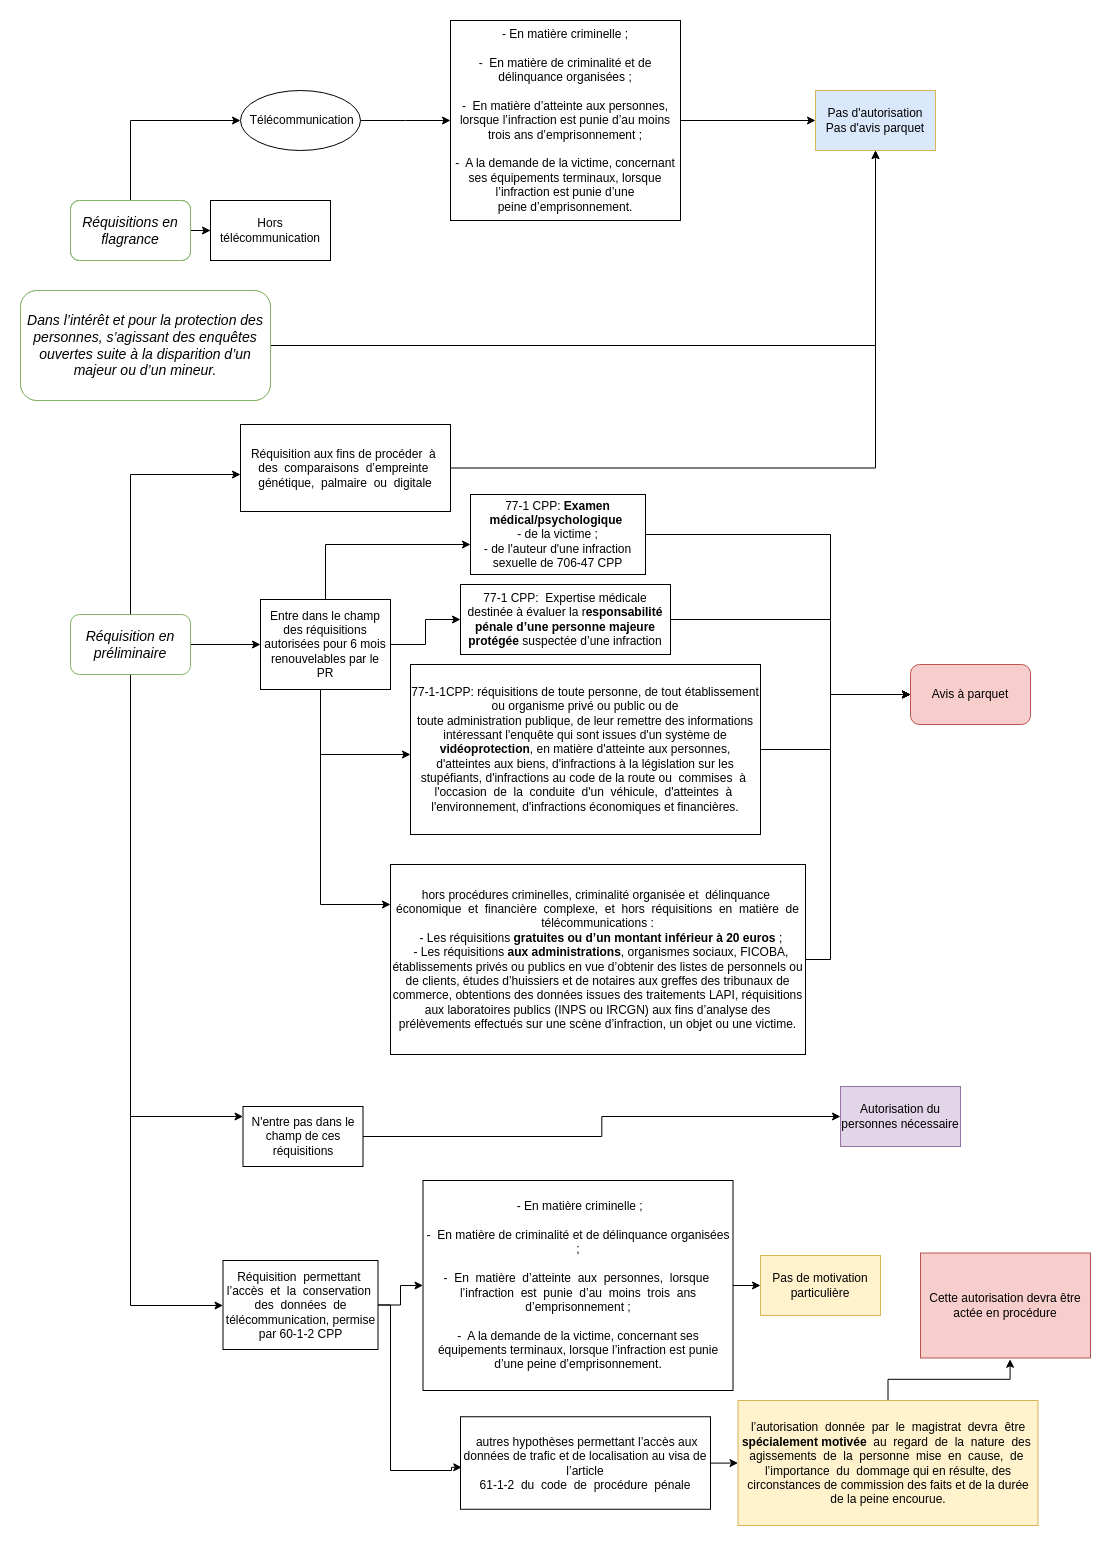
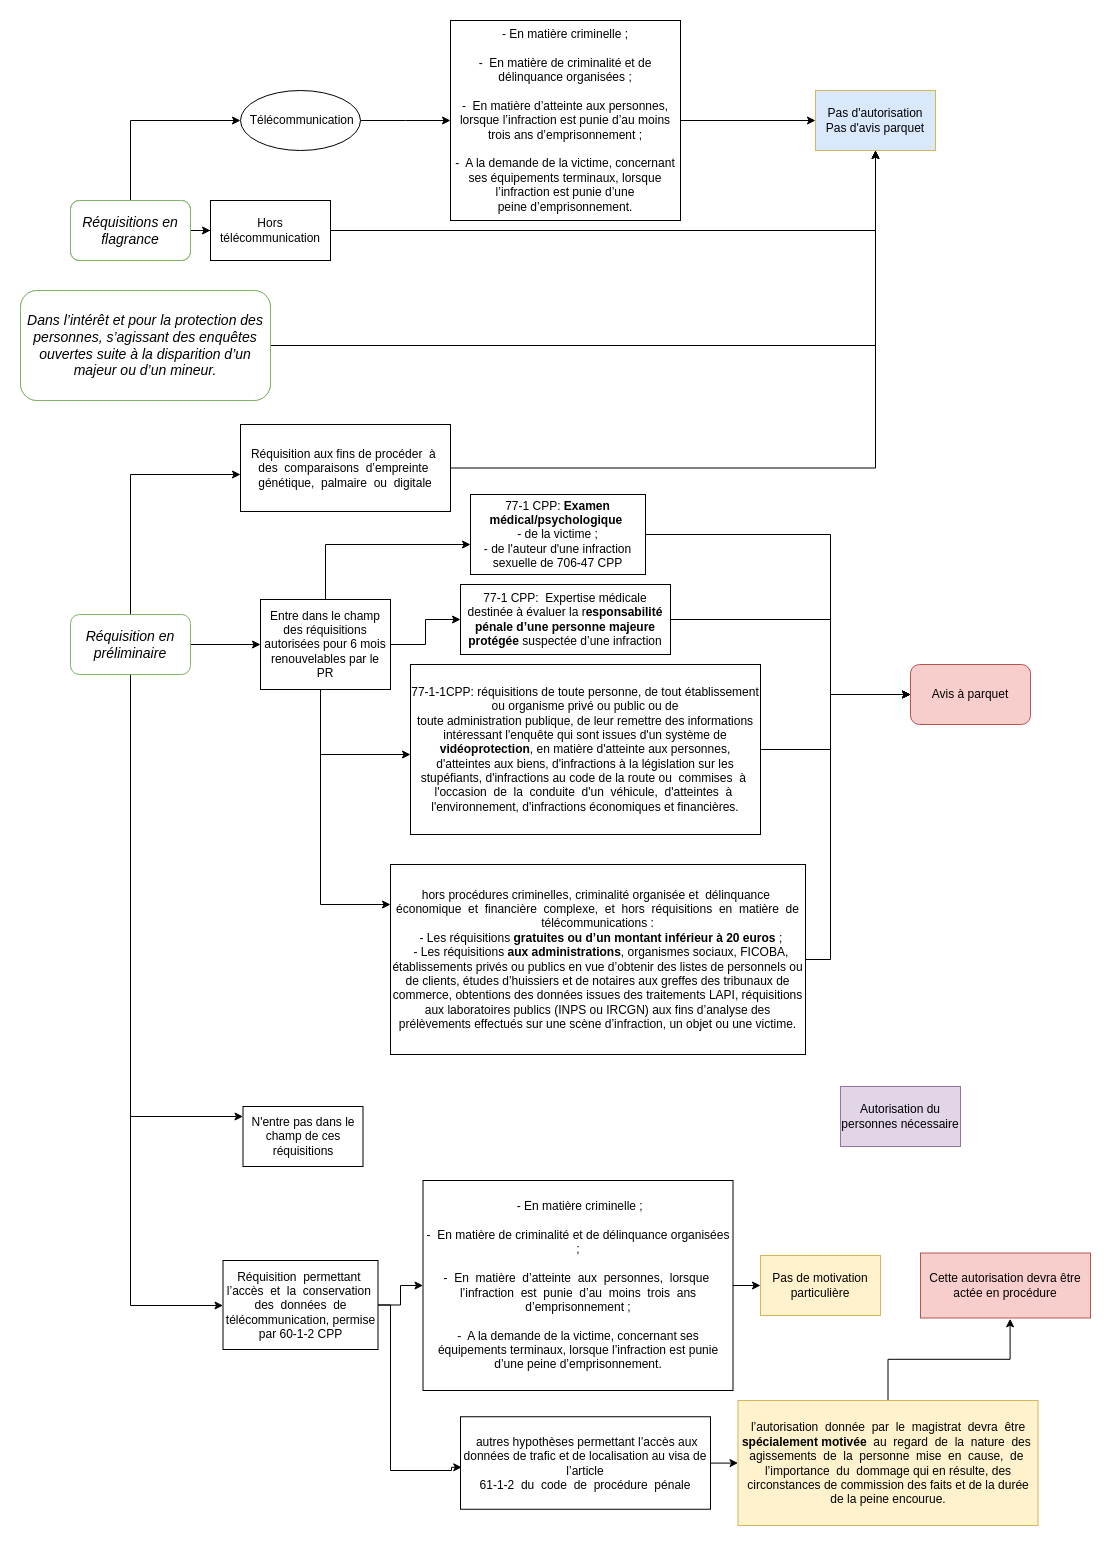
  <mxCell id="0" />
  <mxCell id="1" parent="0" />
  <mxCell id="2" value="" style="edgeStyle=orthogonalEdgeStyle;rounded=0;orthogonalLoop=1;jettySize=auto;html=1;" edge="1" parent="1" source="4" target="11"><mxGeometry relative="1" as="geometry"><Array as="points"><mxPoint x="130" y="120" /></Array></mxGeometry></mxCell>
  <mxCell id="3" style="edgeStyle=orthogonalEdgeStyle;rounded=0;orthogonalLoop=1;jettySize=auto;html=1;entryX=0;entryY=0.5;entryDx=0;entryDy=0;" edge="1" parent="1" source="4" target="34"><mxGeometry relative="1" as="geometry" /></mxCell>
  <mxCell id="4" value="&lt;div style=&quot;font-size: 14px;&quot;&gt;Réquisitions en flagrance&lt;/div&gt;" style="rounded=1;whiteSpace=wrap;html=1;fontStyle=2;fillColor=none;strokeColor=#82b366;fontSize=14;" vertex="1" parent="1"><mxGeometry x="70" y="200" width="120" height="60" as="geometry" /></mxCell>
  <mxCell id="5" value="" style="edgeStyle=orthogonalEdgeStyle;rounded=0;orthogonalLoop=1;jettySize=auto;html=1;" edge="1" parent="1" source="9" target="16"><mxGeometry relative="1" as="geometry"><Array as="points"><mxPoint x="130" y="474" /></Array></mxGeometry></mxCell>
  <mxCell id="6" value="" style="edgeStyle=orthogonalEdgeStyle;rounded=0;orthogonalLoop=1;jettySize=auto;html=1;" edge="1" parent="1" source="9" target="21"><mxGeometry relative="1" as="geometry" /></mxCell>
  <mxCell id="7" value="" style="edgeStyle=orthogonalEdgeStyle;rounded=0;orthogonalLoop=1;jettySize=auto;html=1;" edge="1" parent="1" target="36"><mxGeometry relative="1" as="geometry"><mxPoint x="130" y="630" as="sourcePoint" /><Array as="points"><mxPoint x="130" y="1116" /></Array></mxGeometry></mxCell>
  <mxCell id="8" value="" style="edgeStyle=orthogonalEdgeStyle;rounded=0;orthogonalLoop=1;jettySize=auto;html=1;" edge="1" parent="1" source="9" target="40"><mxGeometry relative="1" as="geometry"><Array as="points"><mxPoint x="130" y="1305" /></Array></mxGeometry></mxCell>
  <mxCell id="9" value="&lt;div style=&quot;font-size: 14px;&quot;&gt;Réquisition en préliminaire&lt;/div&gt;" style="rounded=1;whiteSpace=wrap;html=1;fontStyle=2;fillColor=default;strokeColor=#82b366;fontSize=14;" vertex="1" parent="1"><mxGeometry x="70" y="614" width="120" height="60" as="geometry" /></mxCell>
  <mxCell id="10" value="" style="edgeStyle=orthogonalEdgeStyle;rounded=0;orthogonalLoop=1;jettySize=auto;html=1;" edge="1" parent="1" source="11"><mxGeometry relative="1" as="geometry"><mxPoint x="450" y="120" as="targetPoint" /></mxGeometry></mxCell>
  <mxCell id="11" value="&lt;div&gt;&amp;nbsp;Télécommunication &lt;br&gt;&lt;/div&gt;" style="ellipse;whiteSpace=wrap;html=1;" vertex="1" parent="1"><mxGeometry x="240" y="90" width="120" height="60" as="geometry" /></mxCell>
  <mxCell id="12" value="" style="edgeStyle=orthogonalEdgeStyle;rounded=0;orthogonalLoop=1;jettySize=auto;html=1;" edge="1" parent="1" source="13" target="14"><mxGeometry relative="1" as="geometry" /></mxCell>
  <mxCell id="13" value="&lt;div style=&quot;font-size: 12px;&quot;&gt;- En matière criminelle ; &lt;br style=&quot;font-size: 12px;&quot;&gt;&lt;/div&gt;&lt;div style=&quot;font-size: 12px;&quot;&gt;&lt;br style=&quot;font-size: 12px;&quot;&gt;&lt;/div&gt;&lt;div style=&quot;font-size: 12px;&quot;&gt;-&amp;nbsp; En matière de criminalité et de délinquance organisées ; &lt;br style=&quot;font-size: 12px;&quot;&gt;&lt;/div&gt;&lt;div style=&quot;font-size: 12px;&quot;&gt;&lt;br style=&quot;font-size: 12px;&quot;&gt;&lt;/div&gt;&lt;div style=&quot;font-size: 12px;&quot;&gt;-&amp;nbsp; En matière d’atteinte aux personnes, lorsque l’infraction est punie d’au moins trois ans d’emprisonnement ; &lt;br style=&quot;font-size: 12px;&quot;&gt;&lt;/div&gt;&lt;div style=&quot;font-size: 12px;&quot;&gt;&lt;br style=&quot;font-size: 12px;&quot;&gt;&lt;/div&gt;&lt;div style=&quot;font-size: 12px;&quot;&gt;-&amp;nbsp; A la demande de la victime, concernant ses équipements terminaux, lorsque l’infraction est punie d’une &lt;br style=&quot;font-size: 12px;&quot;&gt;peine d’emprisonnement. &lt;br style=&quot;font-size: 12px;&quot;&gt;&lt;/div&gt;" style="whiteSpace=wrap;html=1;rounded=0;fontSize=12;verticalAlign=middle;" vertex="1" parent="1"><mxGeometry x="450" y="20" width="230" height="200" as="geometry" /></mxCell>
  <mxCell id="14" value="&lt;div&gt;Pas d'autorisation&lt;/div&gt;&lt;div&gt;Pas d'avis parquet&lt;/div&gt;" style="whiteSpace=wrap;html=1;rounded=0;fillColor=#dae8fc;strokeColor=#d6b656;" vertex="1" parent="1"><mxGeometry x="815" y="90" width="120" height="60" as="geometry" /></mxCell>
  <mxCell id="15" style="edgeStyle=orthogonalEdgeStyle;rounded=0;orthogonalLoop=1;jettySize=auto;html=1;entryX=0.5;entryY=1;entryDx=0;entryDy=0;" edge="1" parent="1" source="16" target="14"><mxGeometry relative="1" as="geometry" /></mxCell>
  <mxCell id="16" value="Réquisition aux fins de procéder&amp;nbsp; à&amp;nbsp; des&amp;nbsp; comparaisons&amp;nbsp; d’empreinte&amp;nbsp; génétique,&amp;nbsp; palmaire&amp;nbsp; ou&amp;nbsp; digitale" style="whiteSpace=wrap;html=1;rounded=0;" vertex="1" parent="1"><mxGeometry x="240" y="424" width="210" height="87" as="geometry" /></mxCell>
  <mxCell id="17" value="" style="edgeStyle=orthogonalEdgeStyle;rounded=0;orthogonalLoop=1;jettySize=auto;html=1;" edge="1" parent="1" source="21" target="23"><mxGeometry relative="1" as="geometry"><Array as="points"><mxPoint x="325" y="544" /></Array></mxGeometry></mxCell>
  <mxCell id="18" value="" style="edgeStyle=orthogonalEdgeStyle;rounded=0;orthogonalLoop=1;jettySize=auto;html=1;" edge="1" parent="1" source="21" target="25"><mxGeometry relative="1" as="geometry" /></mxCell>
  <mxCell id="19" value="" style="edgeStyle=orthogonalEdgeStyle;rounded=0;orthogonalLoop=1;jettySize=auto;html=1;" edge="1" parent="1" source="21" target="27"><mxGeometry relative="1" as="geometry"><Array as="points"><mxPoint x="320" y="754" /></Array></mxGeometry></mxCell>
  <mxCell id="20" value="" style="edgeStyle=orthogonalEdgeStyle;rounded=0;orthogonalLoop=1;jettySize=auto;html=1;" edge="1" parent="1" source="21" target="29"><mxGeometry relative="1" as="geometry"><Array as="points"><mxPoint x="320" y="904" /></Array></mxGeometry></mxCell>
  <mxCell id="21" value="Entre dans le champ des réquisitions autorisées pour 6 mois renouvelables par le PR" style="whiteSpace=wrap;html=1;rounded=0;" vertex="1" parent="1"><mxGeometry x="260" y="599" width="130" height="90" as="geometry" /></mxCell>
  <mxCell id="22" style="edgeStyle=orthogonalEdgeStyle;rounded=0;orthogonalLoop=1;jettySize=auto;html=1;entryX=0;entryY=0.5;entryDx=0;entryDy=0;" edge="1" parent="1" source="23"><mxGeometry relative="1" as="geometry"><mxPoint x="910" y="694" as="targetPoint" /><Array as="points"><mxPoint x="830" y="534" /><mxPoint x="830" y="694" /></Array></mxGeometry></mxCell>
  <mxCell id="23" value="&lt;div&gt;77-1 CPP: &lt;b&gt;Examen médical/psychologique&amp;nbsp;&lt;/b&gt; &lt;br&gt;&lt;/div&gt;&lt;div&gt;- de la victime ; &lt;br&gt;&lt;/div&gt;&lt;div&gt;- de l'auteur d'une infraction sexuelle de 706-47 CPP&lt;/div&gt;" style="whiteSpace=wrap;html=1;rounded=0;" vertex="1" parent="1"><mxGeometry x="470" y="494" width="175" height="80" as="geometry" /></mxCell>
  <mxCell id="24" style="edgeStyle=orthogonalEdgeStyle;rounded=0;orthogonalLoop=1;jettySize=auto;html=1;entryX=0;entryY=0.5;entryDx=0;entryDy=0;" edge="1" parent="1" source="25"><mxGeometry relative="1" as="geometry"><mxPoint x="910" y="694" as="targetPoint" /><Array as="points"><mxPoint x="830" y="619" /><mxPoint x="830" y="694" /></Array></mxGeometry></mxCell>
  <mxCell id="25" value="77-1 CPP:&amp;nbsp; Expertise médicale destinée à évaluer la r&lt;b&gt;esponsabilité pénale d’une personne majeure protégée&lt;/b&gt; suspectée d’une infraction" style="whiteSpace=wrap;html=1;rounded=0;" vertex="1" parent="1"><mxGeometry x="460" y="584" width="210" height="70" as="geometry" /></mxCell>
  <mxCell id="26" style="edgeStyle=orthogonalEdgeStyle;rounded=0;orthogonalLoop=1;jettySize=auto;html=1;entryX=0;entryY=0.5;entryDx=0;entryDy=0;" edge="1" parent="1" source="27"><mxGeometry relative="1" as="geometry"><mxPoint x="910" y="694" as="targetPoint" /><Array as="points"><mxPoint x="830" y="749" /><mxPoint x="830" y="694" /></Array></mxGeometry></mxCell>
  <mxCell id="27" value="77-1-1CPP:&amp;nbsp;réquisitions de toute personne, de tout établissement ou organisme privé ou public ou de &lt;br&gt;&lt;div&gt;toute administration publique, de leur remettre des informations intéressant l'enquête qui sont issues d'un système de &lt;b&gt;vidéoprotection&lt;/b&gt;, en matière d'atteinte aux personnes, d'atteintes aux biens, d'infractions à la législation sur les stupéfiants, d'infractions au code de la route ou&amp;nbsp; commises&amp;nbsp; à&amp;nbsp; l'occasion&amp;nbsp; de&amp;nbsp; la&amp;nbsp; conduite&amp;nbsp; d'un&amp;nbsp; véhicule,&amp;nbsp; d'atteintes&amp;nbsp; à&amp;nbsp; l'environnement, d'infractions économiques et financières. &lt;/div&gt;" style="whiteSpace=wrap;html=1;rounded=0;" vertex="1" parent="1"><mxGeometry x="410" y="664" width="350" height="170" as="geometry" /></mxCell>
  <mxCell id="28" style="edgeStyle=orthogonalEdgeStyle;rounded=0;orthogonalLoop=1;jettySize=auto;html=1;entryX=0;entryY=0.5;entryDx=0;entryDy=0;" edge="1" parent="1" source="29" target="30"><mxGeometry relative="1" as="geometry"><mxPoint x="910" y="694" as="targetPoint" /><Array as="points"><mxPoint x="830" y="959" /><mxPoint x="830" y="694" /></Array></mxGeometry></mxCell>
  <mxCell id="29" value="hors procédures criminelles, criminalité organisée et&amp;nbsp; délinquance&amp;nbsp; économique&amp;nbsp; et&amp;nbsp; financière&amp;nbsp; complexe,&amp;nbsp; et&amp;nbsp; hors&amp;nbsp; réquisitions&amp;nbsp; en&amp;nbsp; matière&amp;nbsp; de &lt;br&gt;télécommunications : &lt;br&gt;&amp;nbsp; - Les réquisitions &lt;b&gt;gratuites ou d’un montant inférieur à 20 euros&lt;/b&gt; ; &lt;br&gt;&amp;nbsp; - Les réquisitions &lt;b&gt;aux administrations&lt;/b&gt;, organismes sociaux, FICOBA, établissements privés ou publics en vue d’obtenir des listes de personnels ou de clients, études d’huissiers et de notaires aux greffes des tribunaux de commerce, obtentions des données issues des traitements LAPI, réquisitions aux laboratoires publics (INPS ou IRCGN) aux fins d’analyse des prélèvements effectués sur une scène d’infraction, un objet ou une victime." style="whiteSpace=wrap;html=1;rounded=0;" vertex="1" parent="1"><mxGeometry x="390" y="864" width="415" height="190" as="geometry" /></mxCell>
  <mxCell id="30" value="Avis à parquet" style="rounded=1;whiteSpace=wrap;html=1;fillColor=#f8cecc;strokeColor=#b85450;" vertex="1" parent="1"><mxGeometry x="910" y="664" width="120" height="60" as="geometry" /></mxCell>
  <mxCell id="31" style="edgeStyle=orthogonalEdgeStyle;rounded=0;orthogonalLoop=1;jettySize=auto;html=1;exitX=1;exitY=0.5;exitDx=0;exitDy=0;" edge="1" parent="1" source="50" target="14"><mxGeometry relative="1" as="geometry"><Array as="points"><mxPoint x="875" y="345" /></Array></mxGeometry></mxCell>
  <mxCell id="32" value="Dans l’intérêt et pour la protection des personnes, s’agissant des enquêtes ouvertes suite à la disparition d’un majeur ou d’un mineur. " style="rounded=1;whiteSpace=wrap;html=1;fontStyle=2;fillColor=none;strokeColor=#82b366;fontSize=14;" vertex="1" parent="1"><mxGeometry x="20" y="300" width="220" height="90" as="geometry" /></mxCell>
+ <mxCell id="33" style="edgeStyle=orthogonalEdgeStyle;rounded=0;orthogonalLoop=1;jettySize=auto;html=1;entryX=0.5;entryY=1;entryDx=0;entryDy=0;" edge="1" parent="1" source="34" target="14"><mxGeometry relative="1" as="geometry" /></mxCell>
  <mxCell id="34" value="&lt;div&gt;Hors télécommunication&lt;br&gt;&lt;/div&gt;" style="whiteSpace=wrap;html=1;rounded=0;" vertex="1" parent="1"><mxGeometry x="210" y="200" width="120" height="60" as="geometry" /></mxCell>
- <mxCell id="35" value="" style="edgeStyle=orthogonalEdgeStyle;rounded=0;orthogonalLoop=1;jettySize=auto;html=1;" edge="1" parent="1" source="36" target="37"><mxGeometry relative="1" as="geometry" /></mxCell>
  <mxCell id="36" value="&lt;div&gt;N'entre pas dans le champ de ces réquisitions&lt;/div&gt;" style="whiteSpace=wrap;html=1;rounded=0;" vertex="1" parent="1"><mxGeometry x="242.5" y="1106" width="120" height="60" as="geometry" /></mxCell>
  <mxCell id="37" value="Autorisation du personnes nécessaire" style="whiteSpace=wrap;html=1;rounded=0;fillColor=#e1d5e7;strokeColor=#9673a6;" vertex="1" parent="1"><mxGeometry x="840" y="1086" width="120" height="60" as="geometry" /></mxCell>
  <mxCell id="38" style="edgeStyle=orthogonalEdgeStyle;rounded=0;orthogonalLoop=1;jettySize=auto;html=1;entryX=0;entryY=0.5;entryDx=0;entryDy=0;" edge="1" parent="1" source="40" target="42"><mxGeometry relative="1" as="geometry" /></mxCell>
  <mxCell id="39" style="edgeStyle=orthogonalEdgeStyle;rounded=0;orthogonalLoop=1;jettySize=auto;html=1;entryX=0.005;entryY=0.547;entryDx=0;entryDy=0;entryPerimeter=0;" edge="1" parent="1" source="40" target="45"><mxGeometry relative="1" as="geometry"><Array as="points"><mxPoint x="390" y="1304" /><mxPoint x="390" y="1470" /><mxPoint x="451" y="1470" /></Array></mxGeometry></mxCell>
  <mxCell id="40" value="Réquisition&amp;nbsp; permettant&amp;nbsp; l’accès&amp;nbsp; et&amp;nbsp; la&amp;nbsp; conservation&amp;nbsp; des&amp;nbsp; données&amp;nbsp; de &lt;br&gt;télécommunication, permise par 60-1-2 CPP" style="whiteSpace=wrap;html=1;rounded=0;" vertex="1" parent="1"><mxGeometry x="222.5" y="1260" width="155" height="89" as="geometry" /></mxCell>
  <mxCell id="41" value="" style="edgeStyle=orthogonalEdgeStyle;rounded=0;orthogonalLoop=1;jettySize=auto;html=1;" edge="1" parent="1" source="42" target="43"><mxGeometry relative="1" as="geometry" /></mxCell>
  <mxCell id="42" value="&lt;div&gt;&amp;nbsp;- En matière criminelle ; &lt;br&gt;&lt;/div&gt;&lt;div&gt;&lt;br&gt;&lt;/div&gt;&lt;div&gt;-&amp;nbsp; En matière de criminalité et de délinquance organisées ; &lt;br&gt;&lt;/div&gt;&lt;div&gt;&lt;br&gt;&lt;/div&gt;-&amp;nbsp; En&amp;nbsp; matière&amp;nbsp; d’atteinte&amp;nbsp; aux&amp;nbsp; personnes,&amp;nbsp; lorsque&amp;nbsp; l’infraction&amp;nbsp; est&amp;nbsp; punie&amp;nbsp; d’au&amp;nbsp; moins&amp;nbsp; trois&amp;nbsp; ans &lt;br&gt;&lt;div&gt;d’emprisonnement ; &lt;br&gt;&lt;/div&gt;&lt;div&gt;&lt;br&gt;&lt;/div&gt;-&amp;nbsp; A la demande de la victime, concernant ses équipements terminaux, lorsque l’infraction est punie &lt;br&gt;d’une peine d’emprisonnement. " style="whiteSpace=wrap;html=1;rounded=0;" vertex="1" parent="1"><mxGeometry x="422.5" y="1180" width="310" height="210" as="geometry" /></mxCell>
  <mxCell id="43" value="Pas de motivation particulière" style="whiteSpace=wrap;html=1;rounded=0;fillColor=#fff2cc;strokeColor=#d6b656;" vertex="1" parent="1"><mxGeometry x="760" y="1255" width="120" height="60" as="geometry" /></mxCell>
  <mxCell id="44" style="edgeStyle=orthogonalEdgeStyle;rounded=0;orthogonalLoop=1;jettySize=auto;html=1;entryX=0;entryY=0.5;entryDx=0;entryDy=0;" edge="1" parent="1" source="45" target="47"><mxGeometry relative="1" as="geometry"><mxPoint x="900" y="1550" as="targetPoint" /></mxGeometry></mxCell>
  <mxCell id="45" value="&amp;nbsp;autres hypothèses permettant l’accès aux données de trafic et de localisation au visa de l’article &lt;br&gt;61-1-2&amp;nbsp; du&amp;nbsp; code&amp;nbsp; de&amp;nbsp; procédure&amp;nbsp; pénale" style="rounded=0;whiteSpace=wrap;html=1;" vertex="1" parent="1"><mxGeometry x="460" y="1416.25" width="250" height="92.5" as="geometry" /></mxCell>
  <mxCell id="46" style="edgeStyle=orthogonalEdgeStyle;rounded=0;orthogonalLoop=1;jettySize=auto;html=1;entryX=0.527;entryY=1.012;entryDx=0;entryDy=0;entryPerimeter=0;" edge="1" parent="1" source="47" target="48"><mxGeometry relative="1" as="geometry" /></mxCell>
  <mxCell id="47" value="&amp;nbsp;l’autorisation&amp;nbsp; donnée&amp;nbsp; par&amp;nbsp; le&amp;nbsp; magistrat&amp;nbsp; devra&amp;nbsp; être&amp;nbsp; &lt;b&gt;spécialement motivée&lt;/b&gt;&amp;nbsp; au&amp;nbsp; regard&amp;nbsp; de&amp;nbsp; la&amp;nbsp; nature&amp;nbsp; des&amp;nbsp; agissements&amp;nbsp; de&amp;nbsp; la&amp;nbsp; personne&amp;nbsp; mise&amp;nbsp; en&amp;nbsp; cause,&amp;nbsp; de&amp;nbsp; l’importance&amp;nbsp; du&amp;nbsp; dommage qui en résulte, des circonstances de commission des faits et de la durée de la peine encourue." style="rounded=0;whiteSpace=wrap;html=1;fillColor=#fff2cc;strokeColor=#d6b656;" vertex="1" parent="1"><mxGeometry x="737.5" y="1400" width="300" height="125" as="geometry" /></mxCell>
- <mxCell id="48" value="Cette autorisation devra être actée en procédure" style="whiteSpace=wrap;html=1;rounded=0;fillColor=#f8cecc;strokeColor=#b85450;" vertex="1" parent="1"><mxGeometry x="920" y="1252.5" width="170" height="105" as="geometry" /></mxCell>
+ <mxCell id="48" value="Cette autorisation devra être actée en procédure" style="whiteSpace=wrap;html=1;rounded=0;fillColor=#f8cecc;strokeColor=#b85450;" vertex="1" parent="1"><mxGeometry x="920" y="1252.5" width="170" height="65" as="geometry" /></mxCell>
  <mxCell id="49" value="&lt;div style=&quot;font-size: 14px;&quot;&gt;Réquisitions en flagrance&lt;/div&gt;" style="rounded=1;whiteSpace=wrap;html=1;fontStyle=2;fillColor=default;strokeColor=#82b366;fontSize=14;" vertex="1" parent="1"><mxGeometry x="70" y="200" width="120" height="60" as="geometry" /></mxCell>
  <mxCell id="50" value="Dans l’intérêt et pour la protection des personnes, s’agissant des enquêtes ouvertes suite à la disparition d’un majeur ou d’un mineur. " style="rounded=1;whiteSpace=wrap;html=1;fontStyle=2;fillColor=default;strokeColor=#82b366;fontSize=14;" vertex="1" parent="1"><mxGeometry x="20" y="290" width="250" height="110" as="geometry" /></mxCell>
  <mxCell id="51" value="&lt;div style=&quot;font-size: 14px;&quot;&gt;Réquisitions en flagrance&lt;/div&gt;" style="rounded=1;whiteSpace=wrap;html=1;fontStyle=2;fillColor=default;strokeColor=#82b366;fontSize=14;" vertex="1" parent="1"><mxGeometry x="70" y="200" width="120" height="60" as="geometry" /></mxCell>
  <mxCell id="52" value="Dans l’intérêt et pour la protection des personnes, s’agissant des enquêtes ouvertes suite à la disparition d’un majeur ou d’un mineur. " style="rounded=1;whiteSpace=wrap;html=1;fontStyle=2;fillColor=default;strokeColor=#82b366;fontSize=14;" vertex="1" parent="1"><mxGeometry x="20" y="290" width="250" height="110" as="geometry" /></mxCell>
